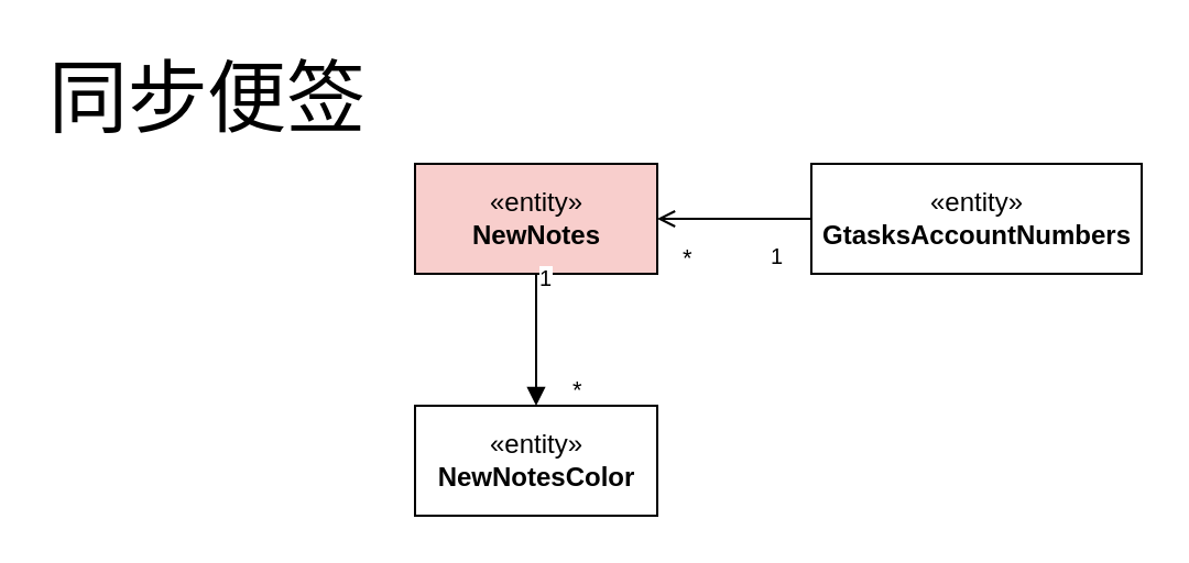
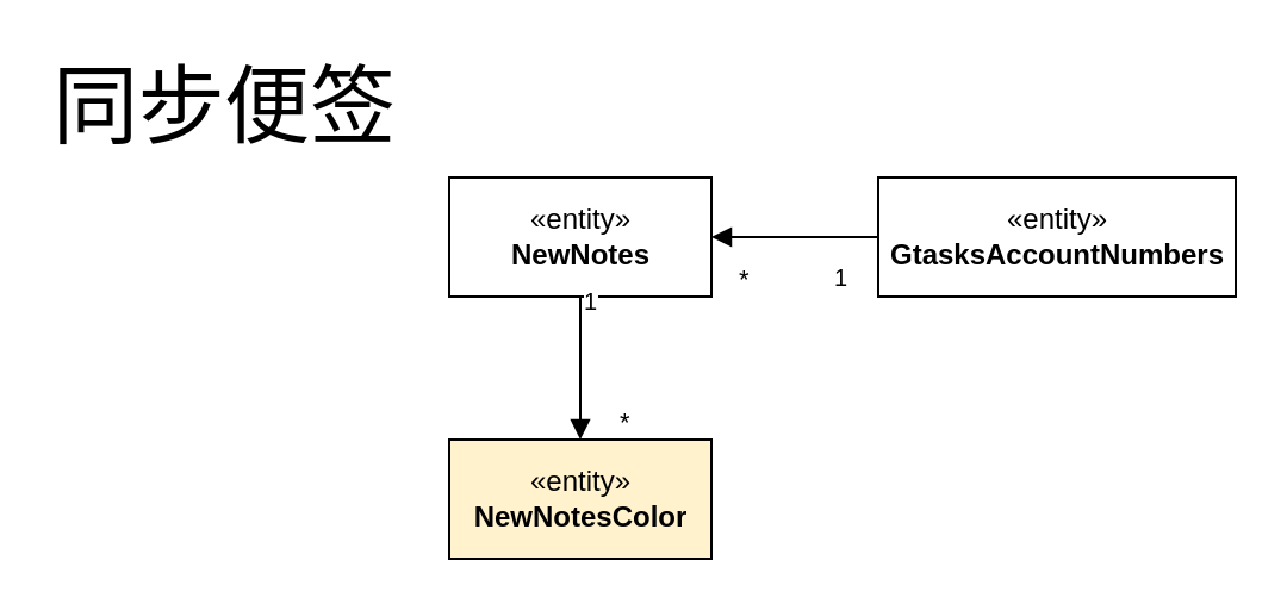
  <mxCell id="0" />
  <mxCell id="1" parent="0" />
- <mxCell id="2" value="«entity»&lt;br&gt;&lt;b&gt;NewNotesColor&lt;/b&gt;" style="html=1;" parent="1" vertex="1"><mxGeometry x="188" y="184" width="110" height="50" as="geometry" /></mxCell>
+ <mxCell id="2" value="«entity»&lt;br&gt;&lt;b&gt;NewNotesColor&lt;/b&gt;" style="html=1;fillColor=#fff2cc;" parent="1" vertex="1"><mxGeometry x="188" y="184" width="110" height="50" as="geometry" /></mxCell>
  <mxCell id="3" value="«entity»&lt;br&gt;&lt;b&gt;GtasksAccountNumbers&lt;/b&gt;" style="html=1;" parent="1" vertex="1"><mxGeometry x="368" y="74" width="150" height="50" as="geometry" /></mxCell>
- <mxCell id="4" value="«entity»&lt;br&gt;&lt;b&gt;NewNotes&lt;/b&gt;" style="html=1;fillColor=#f8cecc;" parent="1" vertex="1"><mxGeometry x="188" y="74" width="110" height="50" as="geometry" /></mxCell>
+ <mxCell id="4" value="«entity»&lt;br&gt;&lt;b&gt;NewNotes&lt;/b&gt;" style="html=1;" parent="1" vertex="1"><mxGeometry x="188" y="74" width="110" height="50" as="geometry" /></mxCell>
  <mxCell id="5" value="*" style="endArrow=block;endFill=1;html=1;edgeStyle=orthogonalEdgeStyle;align=left;verticalAlign=top;exitX=0.5;exitY=1;exitDx=0;exitDy=0;entryX=0.5;entryY=0;entryDx=0;entryDy=0;" parent="1" source="4" target="2" edge="1"><mxGeometry x="0.338" y="15" relative="1" as="geometry"><mxPoint x="-2" y="254" as="sourcePoint" /><mxPoint x="158" y="254" as="targetPoint" /><mxPoint as="offset" /></mxGeometry></mxCell>
  <mxCell id="6" value="1" style="resizable=0;html=1;align=left;verticalAlign=bottom;labelBackgroundColor=#ffffff;fontSize=10;" parent="5" connectable="0" vertex="1"><mxGeometry x="-1" relative="1" as="geometry"><mxPoint y="10" as="offset" /></mxGeometry></mxCell>
- <mxCell id="7" value="*" style="endArrow=open;endFill=1;html=1;edgeStyle=orthogonalEdgeStyle;align=left;verticalAlign=top;entryX=1;entryY=0.5;entryDx=0;entryDy=0;exitX=0;exitY=0.5;exitDx=0;exitDy=0;" parent="1" source="3" target="4" edge="1"><mxGeometry x="0.711" y="5" relative="1" as="geometry"><mxPoint x="338" y="74" as="sourcePoint" /><mxPoint x="253.143" y="193.857" as="targetPoint" /><mxPoint as="offset" /></mxGeometry></mxCell>
+ <mxCell id="7" value="*" style="endArrow=block;endFill=1;html=1;edgeStyle=orthogonalEdgeStyle;align=left;verticalAlign=top;entryX=1;entryY=0.5;entryDx=0;entryDy=0;exitX=0;exitY=0.5;exitDx=0;exitDy=0;" parent="1" source="3" target="4" edge="1"><mxGeometry x="0.711" y="5" relative="1" as="geometry"><mxPoint x="338" y="74" as="sourcePoint" /><mxPoint x="253.143" y="193.857" as="targetPoint" /><mxPoint as="offset" /></mxGeometry></mxCell>
  <mxCell id="8" value="1" style="resizable=0;html=1;align=left;verticalAlign=bottom;labelBackgroundColor=#ffffff;fontSize=10;" parent="7" connectable="0" vertex="1"><mxGeometry x="-1" relative="1" as="geometry"><mxPoint x="-20" y="25" as="offset" /></mxGeometry></mxCell>
  <mxCell id="9" value="&lt;font style=&quot;font-size: 36px&quot;&gt;同步便签&lt;/font&gt;" style="text;html=1;resizable=0;points=[];autosize=1;align=left;verticalAlign=top;spacingTop=-4;" parent="1" vertex="1"><mxGeometry x="20" y="20" width="160" height="20" as="geometry" /></mxCell>
